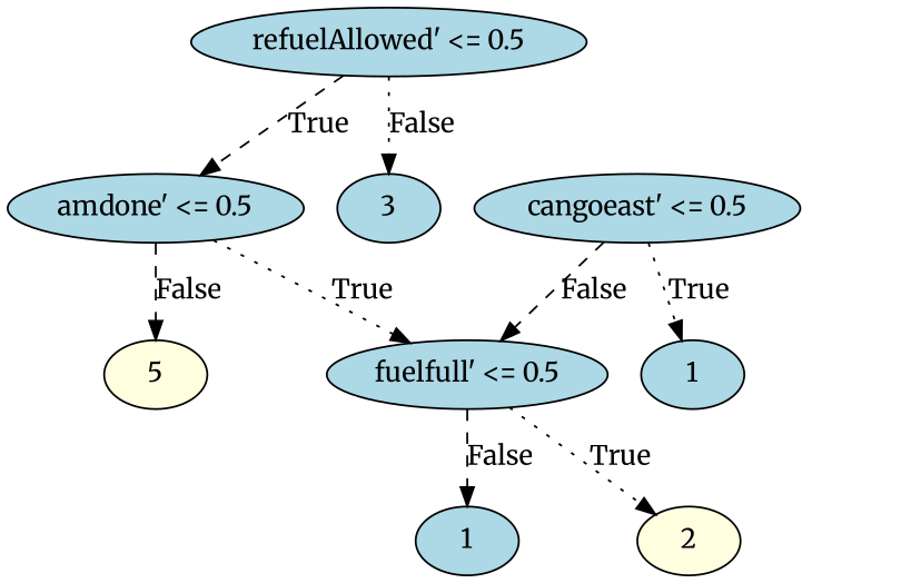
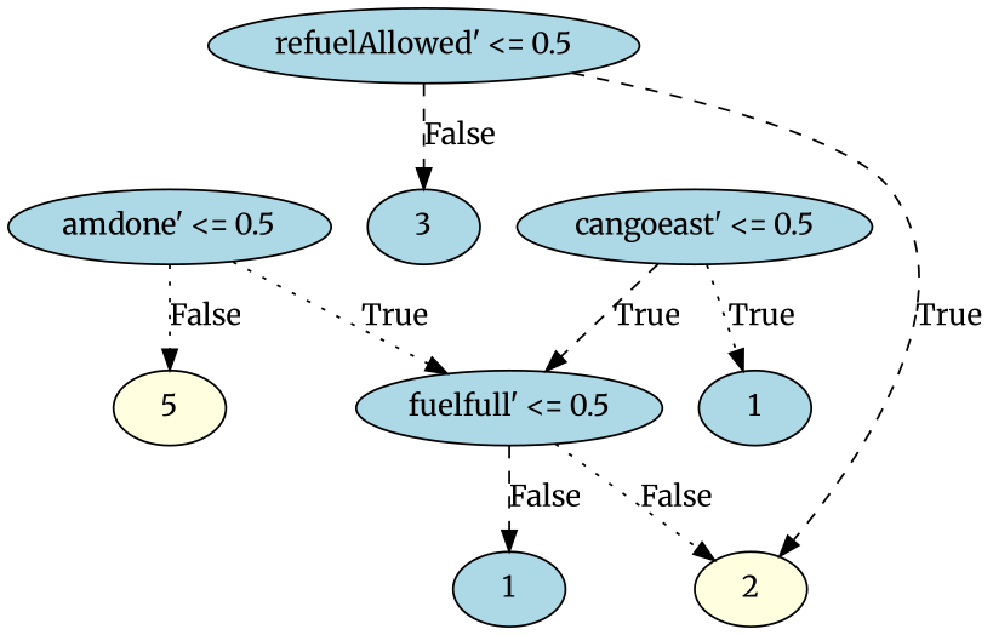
  digraph {
    fontname=Merriweather
    node [fillcolor=lightblue fontname=Merriweather style=filled]
    edge [fontname=Merriweather style=dashed]
    n1 [label="refuelAllowed' <= 0.5"]
    n2 [label="amdone' <= 0.5"]
    n3 [label=3]
    n4 [fillcolor=lightyellow label=5]
    n5 [label="fuelfull' <= 0.5"]
    n6 [label="cangoeast' <= 0.5"]
    n7 [label=1]
    n8 [fillcolor=lightyellow label=2]
    n9 [label=1]
-   n1 -> n2 [label=True]
-   n1 -> n3 [label=False style=dotted]
-   n2 -> n4 [label=False]
+   n1 -> n8 [label=True]
+   n1 -> n3 [label=False]
+   n2 -> n4 [label=False style=dotted]
    n2 -> n5 [label=True style=dotted]
-   n5 -> n8 [label=True style=dotted]
+   n5 -> n8 [label=False style=dotted]
    n5 -> n9 [label=False]
-   n6 -> n5 [label=False]
+   n6 -> n5 [label=True]
    n6 -> n7 [label=True style=dotted]
  }
